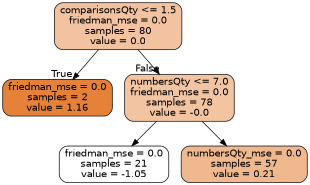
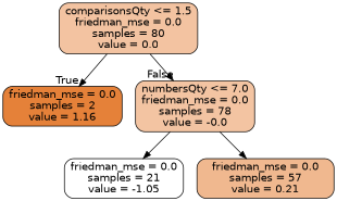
  digraph {
    node [color=black fontname=helvetica shape=box style="filled, rounded"]
    edge [fontname=helvetica]
    n1 [fillcolor="#f3c3a1" label="comparisonsQty <= 1.5\nfriedman_mse = 0.0\nsamples = 80\nvalue = 0.0"]
    n2 [fillcolor="#e58139" label="friedman_mse = 0.0\nsamples = 2\nvalue = 1.16"]
    n3 [fillcolor="#f3c4a2" label="numbersQty <= 7.0\nfriedman_mse = 0.0\nsamples = 78\nvalue = -0.0"]
    n4 [fillcolor="#ffffff" label="friedman_mse = 0.0\nsamples = 21\nvalue = -1.05"]
-   n5 [fillcolor="#f0b88f" label="numbersQty_mse = 0.0\nsamples = 57\nvalue = 0.21"]
+   n5 [fillcolor="#f0b88f" label="friedman_mse = 0.0\nsamples = 57\nvalue = 0.21"]
    n1 -> n2 [headlabel=True labelangle=45 labeldistance=2.5]
    n1 -> n3 [headlabel=False labelangle=-45 labeldistance=2.5]
    n3 -> n4
    n3 -> n5
  }
